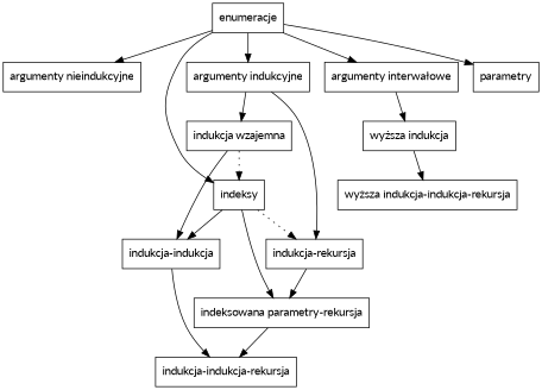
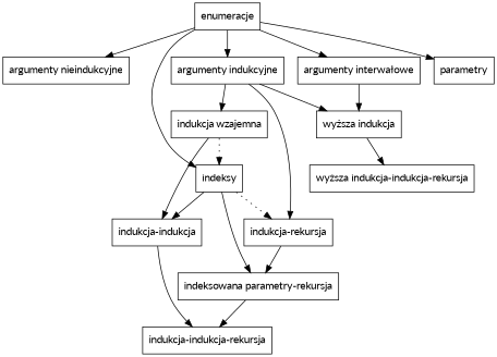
  digraph {
    fontname=Lato
    node [fontname=Lato shape=rectangle]
    edge [fontname=Lato]
    enumeracje
    "argumenty nieindukcyjne"
    "argumenty indukcyjne"
    "argumenty interwałowe"
    parametry
    indeksy
    "indukcja wzajemna"
    "indukcja-rekursja"
    "wyższa indukcja"
    "indukcja-indukcja"
    n11 [label="indeksowana parametry-rekursja"]
    "wyższa indukcja-indukcja-rekursja"
    "indukcja-indukcja-rekursja"
    enumeracje -> "argumenty nieindukcyjne"
    enumeracje -> "argumenty indukcyjne"
    enumeracje -> "argumenty interwałowe"
    enumeracje -> parametry
    enumeracje -> indeksy
    "argumenty indukcyjne" -> "indukcja wzajemna"
    "argumenty indukcyjne" -> "indukcja-rekursja"
+   "argumenty indukcyjne" -> "wyższa indukcja"
    "argumenty interwałowe" -> "wyższa indukcja"
    indeksy -> "indukcja-rekursja" [style=dotted]
    indeksy -> "indukcja-indukcja"
    indeksy -> n11
    "indukcja wzajemna" -> indeksy [style=dotted]
    "indukcja wzajemna" -> "indukcja-indukcja"
    "indukcja-rekursja" -> n11
    "wyższa indukcja" -> "wyższa indukcja-indukcja-rekursja"
    "indukcja-indukcja" -> "indukcja-indukcja-rekursja"
    n11 -> "indukcja-indukcja-rekursja"
  }
